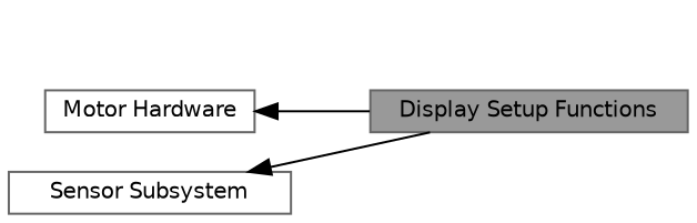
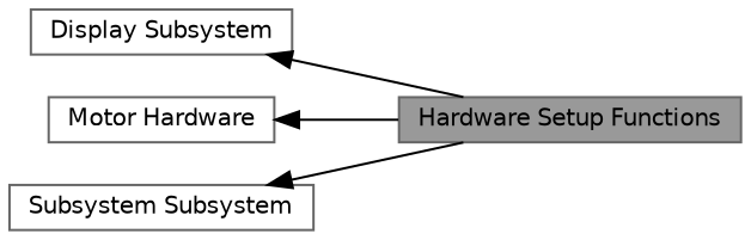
  digraph {
    rankdir=LR
    node [color=grey40 fillcolor=white fontname=Helvetica fontsize=10 shape=box style=filled]
    edge [dir=back fontname=Helvetica fontsize=10 labelfontname=Helvetica labelfontsize=10 shape=plaintext style=solid]
-   n1 [color=gray40 fillcolor=grey60 fontcolor=black height=0.2 label="Display Setup Functions" width=0.4]
+   n1 [color=gray40 fillcolor=grey60 fontcolor=black height=0.2 label="Hardware Setup Functions" width=0.4]
+   n2 [height=0.2 label="Display Subsystem" width=0.4]
    n3 [height=0.2 label="Motor Hardware" width=0.4]
-   n4 [height=0.2 label="Sensor Subsystem" width=0.4]
+   n4 [height=0.2 label="Subsystem Subsystem" width=0.4]
+   n2 -> n1
    n3 -> n1
    n4 -> n1
  }
